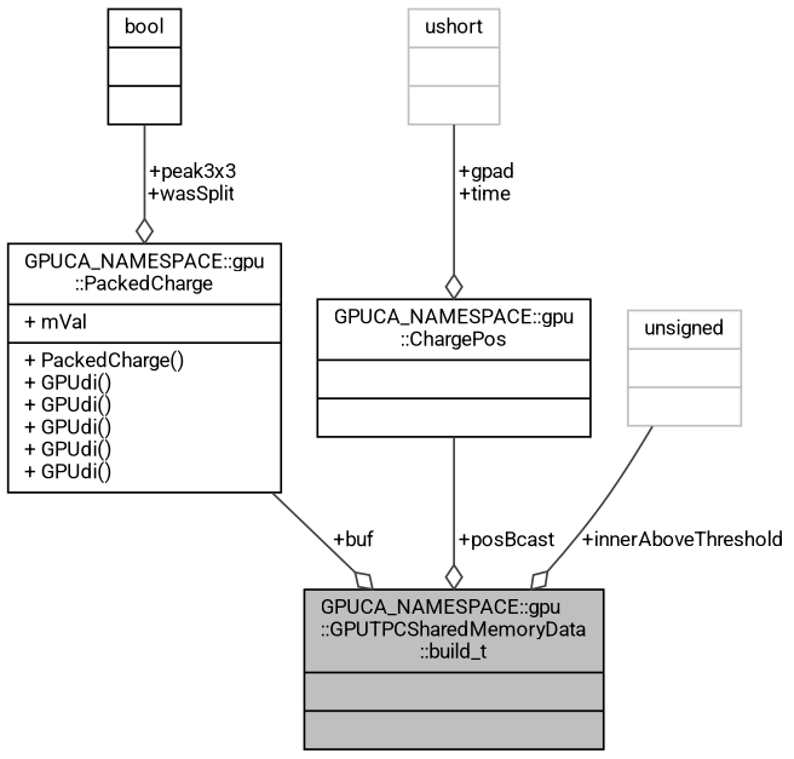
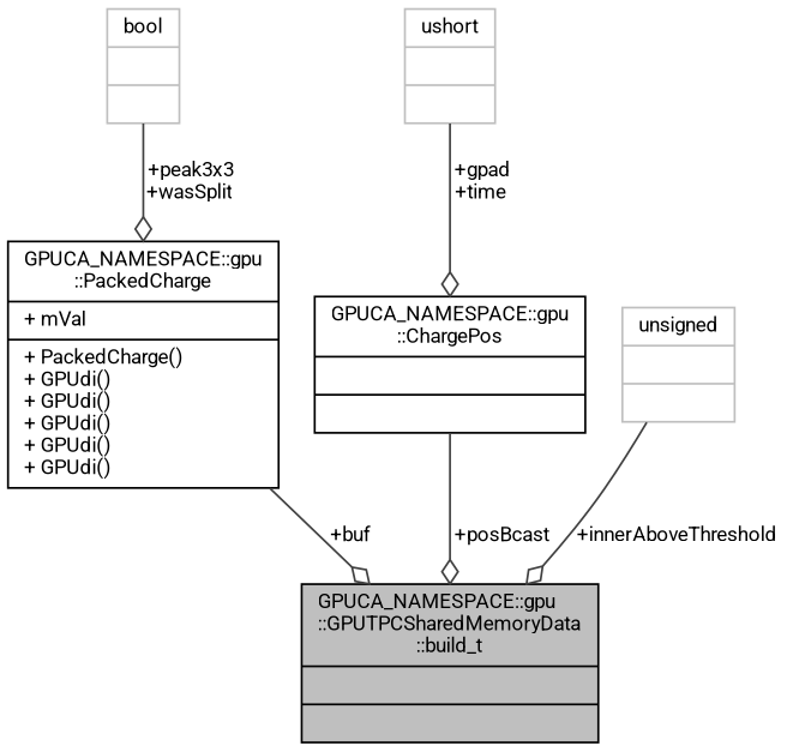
  digraph {
    fontname=Roboto
    node [color=black fontname=Roboto fontsize=10 shape=record]
    edge [arrowhead=odiamond color=grey25 fontname=Roboto fontsize=10 labelfontname=Helvetica labelfontsize=10 style=solid]
    n1 [fillcolor=grey75 fontcolor=black height=0.2 label="{GPUCA_NAMESPACE::gpu\l::GPUTPCSharedMemoryData\l::build_t\n||}" style=filled width=0.4]
    n2 [height=0.2 label="{GPUCA_NAMESPACE::gpu\l::PackedCharge\n|+ mVal\l|+ PackedCharge()\l+ GPUdi()\l+ GPUdi()\l+ GPUdi()\l+ GPUdi()\l+ GPUdi()\l}" width=0.4]
-   n3 [height=0.2 label="{bool\n||}" width=0.4]
+   n3 [color=grey75 height=0.2 label="{bool\n||}" width=0.4]
    n4 [height=0.2 label="{GPUCA_NAMESPACE::gpu\l::ChargePos\n||}" width=0.4]
    n5 [color=grey75 height=0.2 label="{ushort\n||}" width=0.4]
    n6 [color=grey75 height=0.2 label="{unsigned\n||}" width=0.4]
    n2 -> n1 [label=" +buf"]
    n3 -> n2 [label=" +peak3x3\n+wasSplit"]
    n4 -> n1 [label=" +posBcast"]
    n5 -> n4 [label=" +gpad\n+time"]
    n6 -> n1 [label=" +innerAboveThreshold"]
  }
